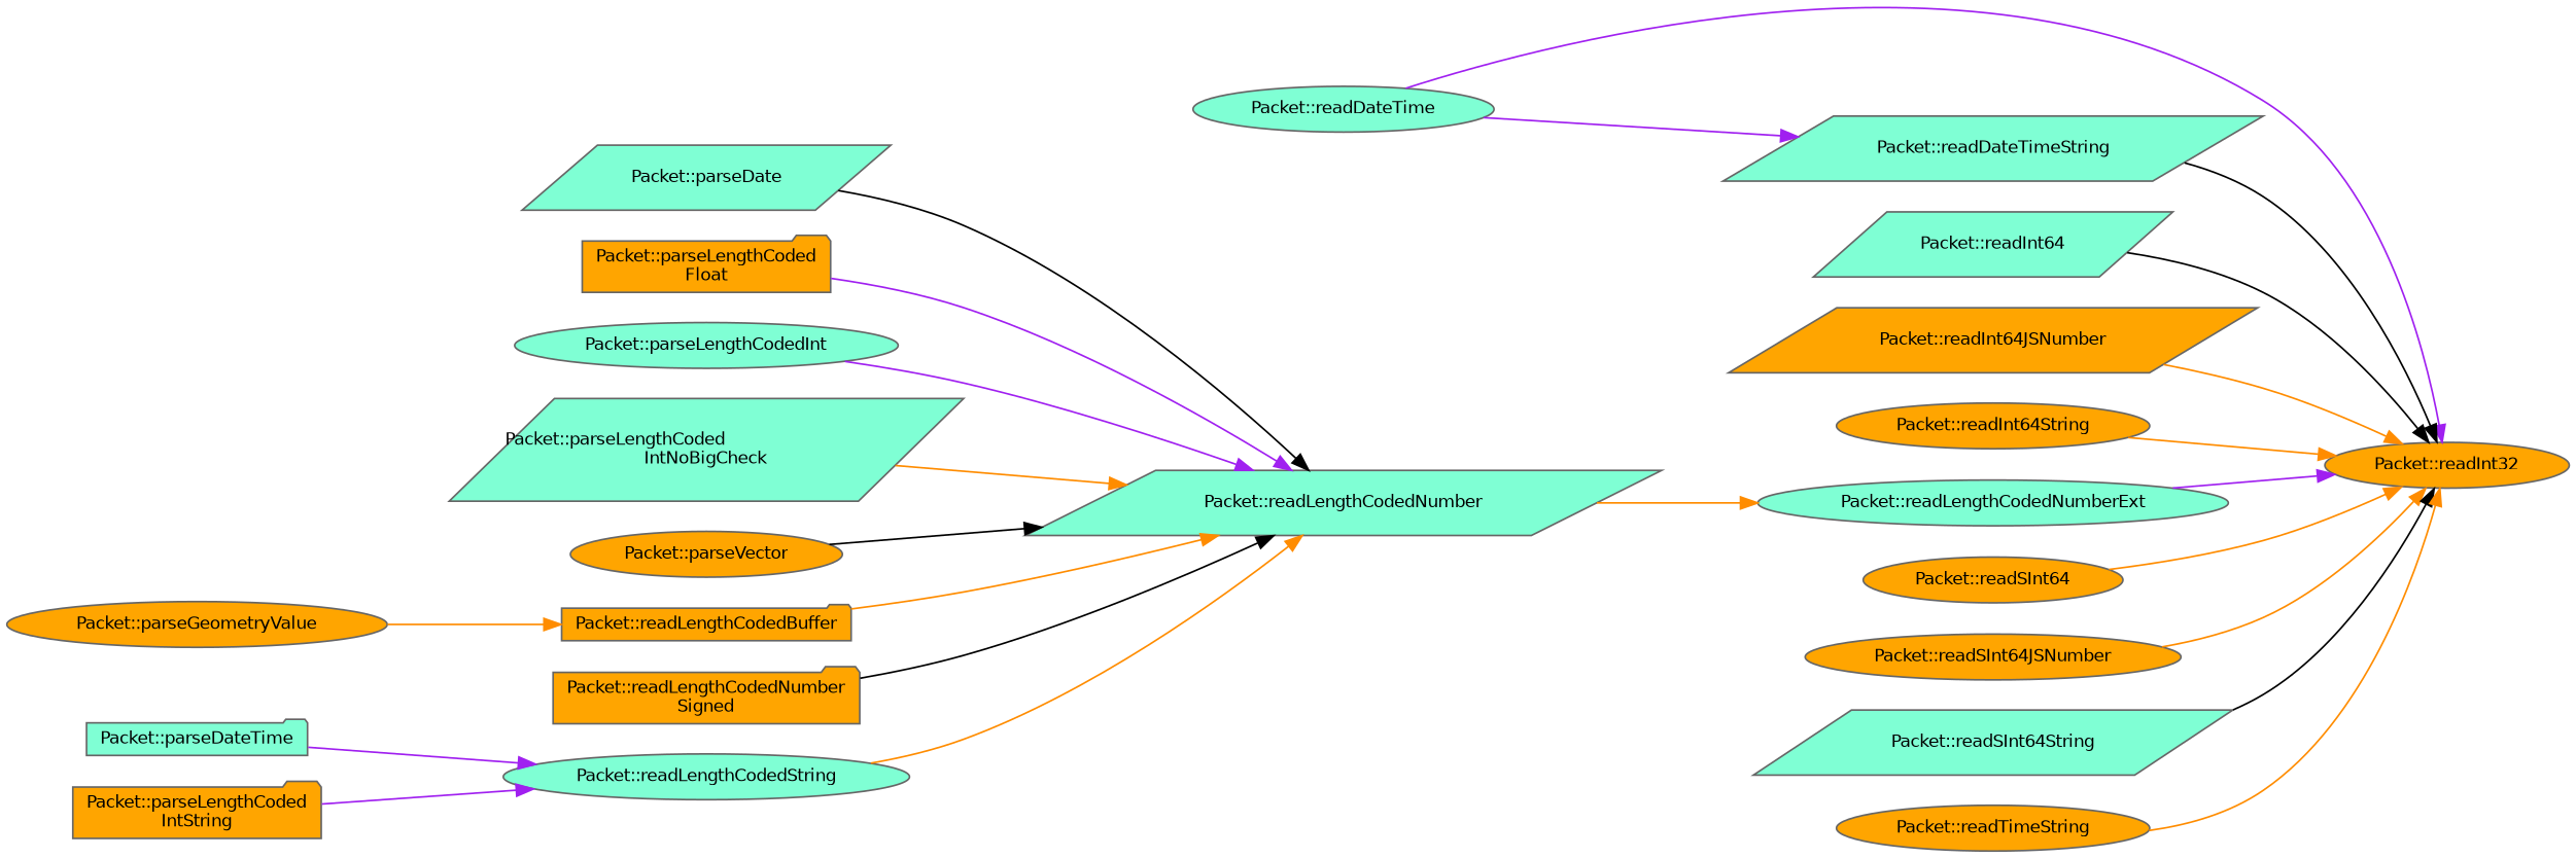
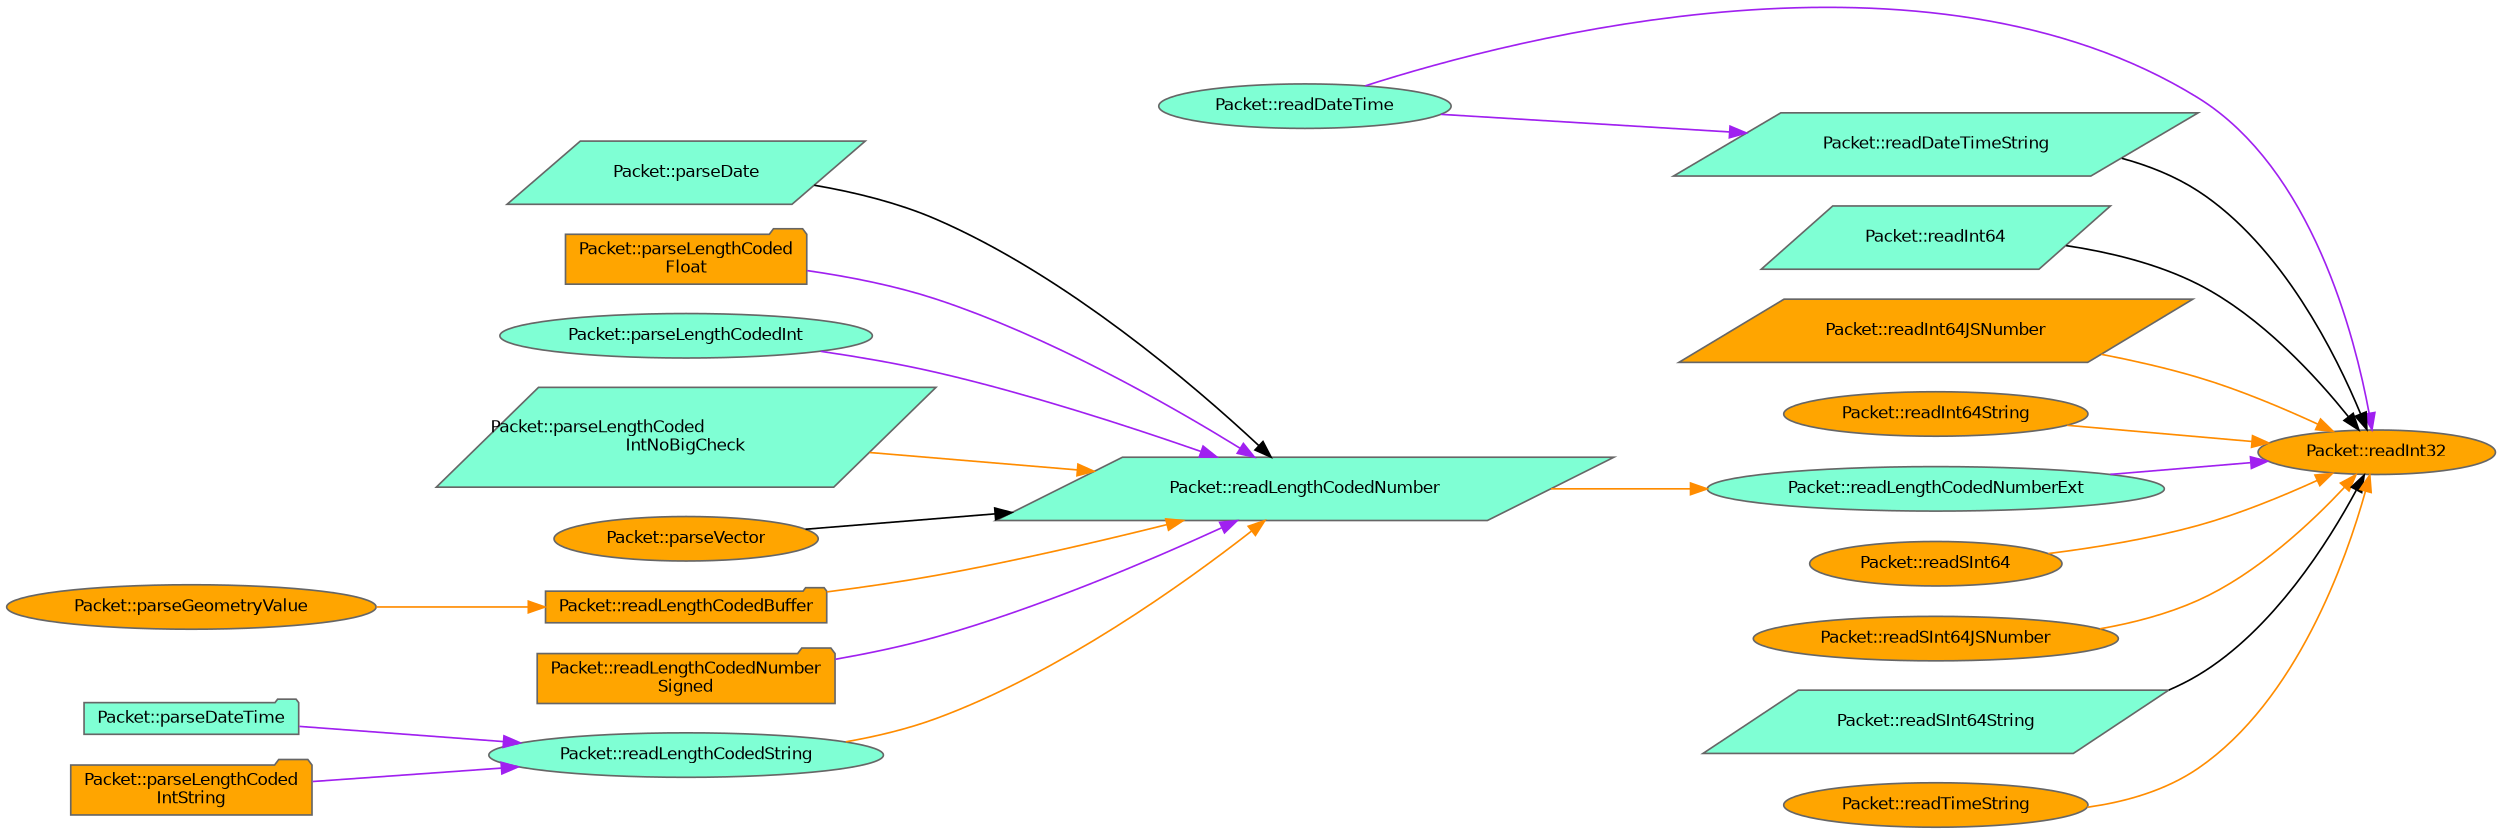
  digraph {
    rankdir=RL
    node [color=grey40 fillcolor=orange fontname=Helvetica fontsize=10 shape=ellipse style=filled]
    edge [color=darkorange dir=back fontname=Helvetica fontsize=10 labelfontname=Helvetica labelfontsize=10 style=solid]
    n1 [color=gray40 fontcolor=black height=0.2 label="Packet::readInt32" width=0.4]
    n2 [fillcolor=aquamarine height=0.2 label="Packet::readDateTime" width=0.4]
    n3 [fillcolor=aquamarine height=0.2 label="Packet::readDateTimeString" shape=parallelogram width=0.4]
    n4 [fillcolor=aquamarine height=0.2 label="Packet::readInt64" shape=parallelogram width=0.4]
    n5 [height=0.2 label="Packet::readInt64JSNumber" shape=parallelogram width=0.4]
    n6 [height=0.2 label="Packet::readInt64String" width=0.4]
    n7 [fillcolor=aquamarine height=0.2 label="Packet::readLengthCodedNumberExt" width=0.4]
    n8 [height=0.2 label="Packet::readSInt64" width=0.4]
    n9 [height=0.2 label="Packet::readSInt64JSNumber" width=0.4]
    n10 [fillcolor=aquamarine height=0.2 label="Packet::readSInt64String" shape=parallelogram width=0.4]
    n11 [height=0.2 label="Packet::readTimeString" width=0.4]
    n12 [fillcolor=aquamarine height=0.2 label="Packet::readLengthCodedNumber" shape=parallelogram width=0.4]
    n13 [fillcolor=aquamarine height=0.2 label="Packet::parseDate" shape=parallelogram width=0.4]
    n14 [height=0.2 label="Packet::parseLengthCoded\lFloat" shape=folder width=0.4]
    n15 [fillcolor=aquamarine height=0.2 label="Packet::parseLengthCodedInt" width=0.4]
    n16 [fillcolor=aquamarine height=0.2 label="Packet::parseLengthCoded\lIntNoBigCheck" shape=parallelogram width=0.4]
    n17 [height=0.2 label="Packet::parseVector" width=0.4]
    n18 [height=0.2 label="Packet::readLengthCodedBuffer" shape=folder width=0.4]
    n19 [height=0.2 label="Packet::readLengthCodedNumber\lSigned" shape=folder width=0.4]
    n20 [fillcolor=aquamarine height=0.2 label="Packet::readLengthCodedString" width=0.4]
    n21 [height=0.2 label="Packet::parseGeometryValue" width=0.4]
    n22 [fillcolor=aquamarine height=0.2 label="Packet::parseDateTime" shape=folder width=0.4]
    n23 [height=0.2 label="Packet::parseLengthCoded\lIntString" shape=folder width=0.4]
    n1 -> n2 [color=purple]
    n1 -> n3 [color=black]
    n1 -> n4 [color=black]
    n1 -> n5
    n1 -> n6
    n1 -> n7 [color=purple]
    n1 -> n8
    n1 -> n9
    n1 -> n10 [color=black]
    n1 -> n11
    n3 -> n2 [color=purple]
    n7 -> n12
    n12 -> n13 [color=black]
    n12 -> n14 [color=purple]
    n12 -> n15 [color=purple]
    n12 -> n16
    n12 -> n17 [color=black]
    n12 -> n18
-   n12 -> n19 [color=black]
+   n12 -> n19 [color=purple]
    n12 -> n20
    n18 -> n21
    n20 -> n22 [color=purple]
    n20 -> n23 [color=purple]
  }
